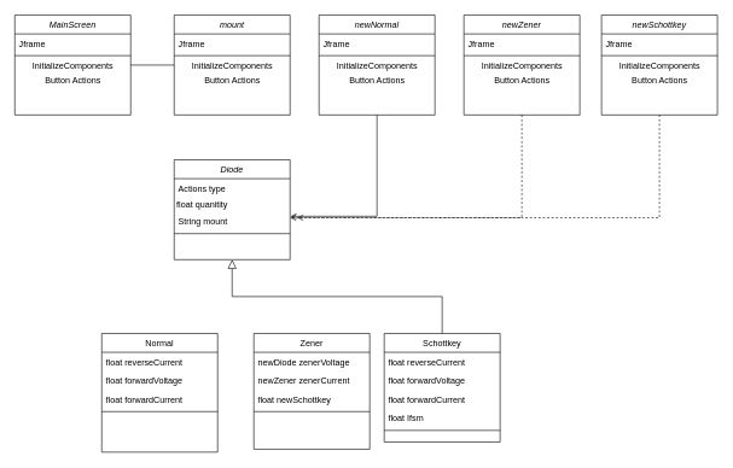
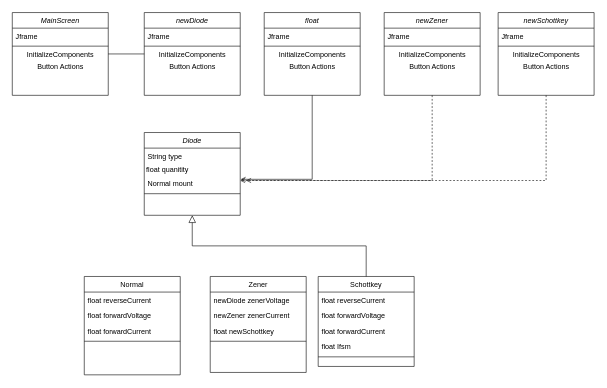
  <mxCell id="0" />
  <mxCell id="1" parent="0" />
  <mxCell id="2" value="Diode" style="swimlane;fontStyle=2;align=center;verticalAlign=top;childLayout=stackLayout;horizontal=1;startSize=26;horizontalStack=0;resizeParent=1;resizeLast=0;collapsible=1;marginBottom=0;rounded=0;shadow=0;strokeWidth=1;" parent="1" vertex="1"><mxGeometry x="240" y="220" width="160" height="138" as="geometry"><mxRectangle x="230" y="140" width="160" height="26" as="alternateBounds" /></mxGeometry></mxCell>
- <mxCell id="3" value="Actions type&#10;" style="text;align=left;verticalAlign=top;spacingLeft=4;spacingRight=4;overflow=hidden;rotatable=0;points=[[0,0.5],[1,0.5]];portConstraint=eastwest;" parent="2" vertex="1"><mxGeometry y="26" width="160" height="26" as="geometry" /></mxCell>
+ <mxCell id="3" value="String type&#10;" style="text;align=left;verticalAlign=top;spacingLeft=4;spacingRight=4;overflow=hidden;rotatable=0;points=[[0,0.5],[1,0.5]];portConstraint=eastwest;" parent="2" vertex="1"><mxGeometry y="26" width="160" height="26" as="geometry" /></mxCell>
  <mxCell id="4" value="float quanitity &amp;nbsp; &amp;nbsp;&amp;nbsp;&amp;nbsp;&amp;nbsp;&amp;nbsp;&amp;nbsp;&amp;nbsp;&amp;nbsp;&amp;nbsp;&amp;nbsp;&amp;nbsp;&amp;nbsp;&amp;nbsp;&amp;nbsp;&amp;nbsp;&amp;nbsp;&amp;nbsp;&amp;nbsp;&amp;nbsp;&amp;nbsp;&amp;nbsp;&amp;nbsp; " style="text;html=1;align=center;verticalAlign=middle;resizable=0;points=[];autosize=1;" vertex="1" parent="2"><mxGeometry y="52" width="160" height="20" as="geometry" /></mxCell>
- <mxCell id="5" value="String mount&#10;" style="text;align=left;verticalAlign=top;spacingLeft=4;spacingRight=4;overflow=hidden;rotatable=0;points=[[0,0.5],[1,0.5]];portConstraint=eastwest;" vertex="1" parent="2"><mxGeometry y="72" width="160" height="26" as="geometry" /></mxCell>
+ <mxCell id="5" value="Normal mount&#10;" style="text;align=left;verticalAlign=top;spacingLeft=4;spacingRight=4;overflow=hidden;rotatable=0;points=[[0,0.5],[1,0.5]];portConstraint=eastwest;" vertex="1" parent="2"><mxGeometry y="72" width="160" height="26" as="geometry" /></mxCell>
  <mxCell id="6" value="" style="line;html=1;strokeWidth=1;align=left;verticalAlign=middle;spacingTop=-1;spacingLeft=3;spacingRight=3;rotatable=0;labelPosition=right;points=[];portConstraint=eastwest;" parent="2" vertex="1"><mxGeometry y="98" width="160" height="8" as="geometry" /></mxCell>
  <mxCell id="7" value="Normal" style="swimlane;fontStyle=0;align=center;verticalAlign=top;childLayout=stackLayout;horizontal=1;startSize=26;horizontalStack=0;resizeParent=1;resizeLast=0;collapsible=1;marginBottom=0;rounded=0;shadow=0;strokeWidth=1;" parent="1" vertex="1"><mxGeometry x="140" y="460" width="160" height="164" as="geometry"><mxRectangle x="130" y="380" width="160" height="26" as="alternateBounds" /></mxGeometry></mxCell>
  <mxCell id="8" value="float reverseCurrent" style="text;align=left;verticalAlign=top;spacingLeft=4;spacingRight=4;overflow=hidden;rotatable=0;points=[[0,0.5],[1,0.5]];portConstraint=eastwest;" parent="7" vertex="1"><mxGeometry y="26" width="160" height="26" as="geometry" /></mxCell>
  <mxCell id="9" value="float forwardVoltage" style="text;align=left;verticalAlign=top;spacingLeft=4;spacingRight=4;overflow=hidden;rotatable=0;points=[[0,0.5],[1,0.5]];portConstraint=eastwest;rounded=0;shadow=0;html=0;" parent="7" vertex="1"><mxGeometry y="52" width="160" height="26" as="geometry" /></mxCell>
  <mxCell id="10" value="float forwardCurrent" style="text;align=left;verticalAlign=top;spacingLeft=4;spacingRight=4;overflow=hidden;rotatable=0;points=[[0,0.5],[1,0.5]];portConstraint=eastwest;fontStyle=0" parent="7" vertex="1"><mxGeometry y="78" width="160" height="26" as="geometry" /></mxCell>
  <mxCell id="11" value="" style="line;html=1;strokeWidth=1;align=left;verticalAlign=middle;spacingTop=-1;spacingLeft=3;spacingRight=3;rotatable=0;labelPosition=right;points=[];portConstraint=eastwest;" parent="7" vertex="1"><mxGeometry y="104" width="160" height="8" as="geometry" /></mxCell>
  <mxCell id="12" value="Zener" style="swimlane;fontStyle=0;align=center;verticalAlign=top;childLayout=stackLayout;horizontal=1;startSize=26;horizontalStack=0;resizeParent=1;resizeLast=0;collapsible=1;marginBottom=0;rounded=0;shadow=0;strokeWidth=1;" parent="1" vertex="1"><mxGeometry x="350" y="460" width="160" height="160" as="geometry"><mxRectangle x="340" y="380" width="170" height="26" as="alternateBounds" /></mxGeometry></mxCell>
  <mxCell id="13" value="newDiode zenerVoltage" style="text;align=left;verticalAlign=top;spacingLeft=4;spacingRight=4;overflow=hidden;rotatable=0;points=[[0,0.5],[1,0.5]];portConstraint=eastwest;" parent="12" vertex="1"><mxGeometry y="26" width="160" height="26" as="geometry" /></mxCell>
  <mxCell id="14" value="newZener zenerCurrent" style="text;align=left;verticalAlign=top;spacingLeft=4;spacingRight=4;overflow=hidden;rotatable=0;points=[[0,0.5],[1,0.5]];portConstraint=eastwest;" vertex="1" parent="12"><mxGeometry y="52" width="160" height="26" as="geometry" /></mxCell>
  <mxCell id="15" value="float newSchottkey" style="text;align=left;verticalAlign=top;spacingLeft=4;spacingRight=4;overflow=hidden;rotatable=0;points=[[0,0.5],[1,0.5]];portConstraint=eastwest;" vertex="1" parent="12"><mxGeometry y="78" width="160" height="26" as="geometry" /></mxCell>
  <mxCell id="16" value="" style="line;html=1;strokeWidth=1;align=left;verticalAlign=middle;spacingTop=-1;spacingLeft=3;spacingRight=3;rotatable=0;labelPosition=right;points=[];portConstraint=eastwest;" parent="12" vertex="1"><mxGeometry y="104" width="160" height="8" as="geometry" /></mxCell>
- <mxCell id="17" value="mount" style="swimlane;fontStyle=2;align=center;verticalAlign=top;childLayout=stackLayout;horizontal=1;startSize=26;horizontalStack=0;resizeParent=1;resizeLast=0;collapsible=1;marginBottom=0;rounded=0;shadow=0;strokeWidth=1;" vertex="1" parent="1"><mxGeometry x="240" y="20" width="160" height="138" as="geometry"><mxRectangle x="230" y="140" width="160" height="26" as="alternateBounds" /></mxGeometry></mxCell>
+ <mxCell id="17" value="newDiode" style="swimlane;fontStyle=2;align=center;verticalAlign=top;childLayout=stackLayout;horizontal=1;startSize=26;horizontalStack=0;resizeParent=1;resizeLast=0;collapsible=1;marginBottom=0;rounded=0;shadow=0;strokeWidth=1;" vertex="1" parent="1"><mxGeometry x="240" y="20" width="160" height="138" as="geometry"><mxRectangle x="230" y="140" width="160" height="26" as="alternateBounds" /></mxGeometry></mxCell>
  <mxCell id="18" value="Jframe" style="text;align=left;verticalAlign=top;spacingLeft=4;spacingRight=4;overflow=hidden;rotatable=0;points=[[0,0.5],[1,0.5]];portConstraint=eastwest;" vertex="1" parent="17"><mxGeometry y="26" width="160" height="26" as="geometry" /></mxCell>
  <mxCell id="19" value="" style="line;html=1;strokeWidth=1;align=left;verticalAlign=middle;spacingTop=-1;spacingLeft=3;spacingRight=3;rotatable=0;labelPosition=right;points=[];portConstraint=eastwest;" vertex="1" parent="17"><mxGeometry y="52" width="160" height="8" as="geometry" /></mxCell>
  <mxCell id="20" value="InitializeComponents" style="text;html=1;align=center;verticalAlign=middle;resizable=0;points=[];autosize=1;" vertex="1" parent="17"><mxGeometry y="60" width="160" height="20" as="geometry" /></mxCell>
  <mxCell id="21" value="Button Actions" style="text;html=1;align=center;verticalAlign=middle;resizable=0;points=[];autosize=1;" vertex="1" parent="17"><mxGeometry y="80" width="160" height="20" as="geometry" /></mxCell>
  <mxCell id="22" value="Schottkey" style="swimlane;fontStyle=0;align=center;verticalAlign=top;childLayout=stackLayout;horizontal=1;startSize=26;horizontalStack=0;resizeParent=1;resizeLast=0;collapsible=1;marginBottom=0;rounded=0;shadow=0;strokeWidth=1;" vertex="1" parent="1"><mxGeometry x="530" y="460" width="160" height="150" as="geometry"><mxRectangle x="340" y="380" width="170" height="26" as="alternateBounds" /></mxGeometry></mxCell>
  <mxCell id="23" value="float reverseCurrent" style="text;align=left;verticalAlign=top;spacingLeft=4;spacingRight=4;overflow=hidden;rotatable=0;points=[[0,0.5],[1,0.5]];portConstraint=eastwest;" vertex="1" parent="22"><mxGeometry y="26" width="160" height="26" as="geometry" /></mxCell>
  <mxCell id="24" value="float forwardVoltage" style="text;align=left;verticalAlign=top;spacingLeft=4;spacingRight=4;overflow=hidden;rotatable=0;points=[[0,0.5],[1,0.5]];portConstraint=eastwest;rounded=0;shadow=0;html=0;" vertex="1" parent="22"><mxGeometry y="52" width="160" height="26" as="geometry" /></mxCell>
  <mxCell id="25" value="float forwardCurrent" style="text;align=left;verticalAlign=top;spacingLeft=4;spacingRight=4;overflow=hidden;rotatable=0;points=[[0,0.5],[1,0.5]];portConstraint=eastwest;fontStyle=0" vertex="1" parent="22"><mxGeometry y="78" width="160" height="26" as="geometry" /></mxCell>
  <mxCell id="26" value="float Ifsm " style="text;align=left;verticalAlign=top;spacingLeft=4;spacingRight=4;overflow=hidden;rotatable=0;points=[[0,0.5],[1,0.5]];portConstraint=eastwest;" vertex="1" parent="22"><mxGeometry y="104" width="160" height="26" as="geometry" /></mxCell>
  <mxCell id="27" value="" style="line;html=1;strokeWidth=1;align=left;verticalAlign=middle;spacingTop=-1;spacingLeft=3;spacingRight=3;rotatable=0;labelPosition=right;points=[];portConstraint=eastwest;" vertex="1" parent="22"><mxGeometry y="130" width="160" height="8" as="geometry" /></mxCell>
  <mxCell id="28" value="" style="endArrow=block;endSize=10;endFill=0;shadow=0;strokeWidth=1;rounded=0;edgeStyle=elbowEdgeStyle;elbow=vertical;" edge="1" parent="1"><mxGeometry width="160" relative="1" as="geometry"><mxPoint x="610" y="460" as="sourcePoint" /><mxPoint x="320" y="358" as="targetPoint" /><Array as="points"><mxPoint x="500" y="409" /></Array></mxGeometry></mxCell>
  <mxCell id="29" style="edgeStyle=orthogonalEdgeStyle;rounded=0;orthogonalLoop=1;jettySize=auto;html=1;entryX=0;entryY=0.45;entryDx=0;entryDy=0;entryPerimeter=0;endArrow=none;endFill=0;" edge="1" parent="1" source="30" target="20"><mxGeometry relative="1" as="geometry" /></mxCell>
  <mxCell id="30" value="MainScreen" style="swimlane;fontStyle=2;align=center;verticalAlign=top;childLayout=stackLayout;horizontal=1;startSize=26;horizontalStack=0;resizeParent=1;resizeLast=0;collapsible=1;marginBottom=0;rounded=0;shadow=0;strokeWidth=1;" vertex="1" parent="1"><mxGeometry y="20" width="160" height="138" as="geometry" x="20"><mxRectangle x="230" y="140" width="160" height="26" as="alternateBounds" /></mxGeometry></mxCell>
  <mxCell id="31" value="Jframe" style="text;align=left;verticalAlign=top;spacingLeft=4;spacingRight=4;overflow=hidden;rotatable=0;points=[[0,0.5],[1,0.5]];portConstraint=eastwest;" vertex="1" parent="30"><mxGeometry y="26" width="160" height="26" as="geometry" /></mxCell>
  <mxCell id="32" value="" style="line;html=1;strokeWidth=1;align=left;verticalAlign=middle;spacingTop=-1;spacingLeft=3;spacingRight=3;rotatable=0;labelPosition=right;points=[];portConstraint=eastwest;" vertex="1" parent="30"><mxGeometry y="52" width="160" height="8" as="geometry" /></mxCell>
  <mxCell id="33" value="InitializeComponents" style="text;html=1;align=center;verticalAlign=middle;resizable=0;points=[];autosize=1;" vertex="1" parent="30"><mxGeometry y="60" width="160" height="20" as="geometry" /></mxCell>
  <mxCell id="34" value="Button Actions" style="text;html=1;align=center;verticalAlign=middle;resizable=0;points=[];autosize=1;" vertex="1" parent="30"><mxGeometry y="80" width="160" height="20" as="geometry" /></mxCell>
  <mxCell id="35" style="edgeStyle=orthogonalEdgeStyle;rounded=0;orthogonalLoop=1;jettySize=auto;html=1;entryX=1.006;entryY=0.231;entryDx=0;entryDy=0;entryPerimeter=0;endArrow=open;endFill=0;dashed=0;" edge="1" parent="1" source="36" target="5"><mxGeometry relative="1" as="geometry" /></mxCell>
- <mxCell id="36" value="newNormal" style="swimlane;fontStyle=2;align=center;verticalAlign=top;childLayout=stackLayout;horizontal=1;startSize=26;horizontalStack=0;resizeParent=1;resizeLast=0;collapsible=1;marginBottom=0;rounded=0;shadow=0;strokeWidth=1;" vertex="1" parent="1"><mxGeometry x="440" y="20" width="160" height="138" as="geometry"><mxRectangle x="230" y="140" width="160" height="26" as="alternateBounds" /></mxGeometry></mxCell>
+ <mxCell id="36" value="float" style="swimlane;fontStyle=2;align=center;verticalAlign=top;childLayout=stackLayout;horizontal=1;startSize=26;horizontalStack=0;resizeParent=1;resizeLast=0;collapsible=1;marginBottom=0;rounded=0;shadow=0;strokeWidth=1;" vertex="1" parent="1"><mxGeometry x="440" y="20" width="160" height="138" as="geometry"><mxRectangle x="230" y="140" width="160" height="26" as="alternateBounds" /></mxGeometry></mxCell>
  <mxCell id="37" value="Jframe" style="text;align=left;verticalAlign=top;spacingLeft=4;spacingRight=4;overflow=hidden;rotatable=0;points=[[0,0.5],[1,0.5]];portConstraint=eastwest;" vertex="1" parent="36"><mxGeometry y="26" width="160" height="26" as="geometry" /></mxCell>
  <mxCell id="38" value="" style="line;html=1;strokeWidth=1;align=left;verticalAlign=middle;spacingTop=-1;spacingLeft=3;spacingRight=3;rotatable=0;labelPosition=right;points=[];portConstraint=eastwest;" vertex="1" parent="36"><mxGeometry y="52" width="160" height="8" as="geometry" /></mxCell>
  <mxCell id="39" value="InitializeComponents" style="text;html=1;align=center;verticalAlign=middle;resizable=0;points=[];autosize=1;" vertex="1" parent="36"><mxGeometry y="60" width="160" height="20" as="geometry" /></mxCell>
  <mxCell id="40" value="Button Actions" style="text;html=1;align=center;verticalAlign=middle;resizable=0;points=[];autosize=1;" vertex="1" parent="36"><mxGeometry y="80" width="160" height="20" as="geometry" /></mxCell>
  <mxCell id="41" style="edgeStyle=orthogonalEdgeStyle;rounded=0;orthogonalLoop=1;jettySize=auto;html=1;dashed=1;endArrow=open;endFill=0;" edge="1" parent="1" source="42"><mxGeometry relative="1" as="geometry"><mxPoint x="400" y="300" as="targetPoint" /><Array as="points"><mxPoint x="720" y="300" /></Array></mxGeometry></mxCell>
  <mxCell id="42" value="newZener" style="swimlane;fontStyle=2;align=center;verticalAlign=top;childLayout=stackLayout;horizontal=1;startSize=26;horizontalStack=0;resizeParent=1;resizeLast=0;collapsible=1;marginBottom=0;rounded=0;shadow=0;strokeWidth=1;" vertex="1" parent="1"><mxGeometry x="640" y="20" width="160" height="138" as="geometry"><mxRectangle x="230" y="140" width="160" height="26" as="alternateBounds" /></mxGeometry></mxCell>
  <mxCell id="43" value="Jframe" style="text;align=left;verticalAlign=top;spacingLeft=4;spacingRight=4;overflow=hidden;rotatable=0;points=[[0,0.5],[1,0.5]];portConstraint=eastwest;" vertex="1" parent="42"><mxGeometry y="26" width="160" height="26" as="geometry" /></mxCell>
  <mxCell id="44" value="" style="line;html=1;strokeWidth=1;align=left;verticalAlign=middle;spacingTop=-1;spacingLeft=3;spacingRight=3;rotatable=0;labelPosition=right;points=[];portConstraint=eastwest;" vertex="1" parent="42"><mxGeometry y="52" width="160" height="8" as="geometry" /></mxCell>
  <mxCell id="45" value="InitializeComponents" style="text;html=1;align=center;verticalAlign=middle;resizable=0;points=[];autosize=1;" vertex="1" parent="42"><mxGeometry y="60" width="160" height="20" as="geometry" /></mxCell>
  <mxCell id="46" value="Button Actions" style="text;html=1;align=center;verticalAlign=middle;resizable=0;points=[];autosize=1;" vertex="1" parent="42"><mxGeometry y="80" width="160" height="20" as="geometry" /></mxCell>
  <mxCell id="47" style="edgeStyle=orthogonalEdgeStyle;rounded=0;orthogonalLoop=1;jettySize=auto;html=1;exitX=0.5;exitY=1;exitDx=0;exitDy=0;dashed=1;endArrow=open;endFill=0;" edge="1" parent="1" source="48"><mxGeometry relative="1" as="geometry"><mxPoint x="410" y="300" as="targetPoint" /><Array as="points"><mxPoint x="910" y="300" /></Array></mxGeometry></mxCell>
  <mxCell id="48" value="newSchottkey" style="swimlane;fontStyle=2;align=center;verticalAlign=top;childLayout=stackLayout;horizontal=1;startSize=26;horizontalStack=0;resizeParent=1;resizeLast=0;collapsible=1;marginBottom=0;rounded=0;shadow=0;strokeWidth=1;" vertex="1" parent="1"><mxGeometry x="830" y="20" width="160" height="138" as="geometry"><mxRectangle x="230" y="140" width="160" height="26" as="alternateBounds" /></mxGeometry></mxCell>
  <mxCell id="49" value="Jframe" style="text;align=left;verticalAlign=top;spacingLeft=4;spacingRight=4;overflow=hidden;rotatable=0;points=[[0,0.5],[1,0.5]];portConstraint=eastwest;" vertex="1" parent="48"><mxGeometry y="26" width="160" height="26" as="geometry" /></mxCell>
  <mxCell id="50" value="" style="line;html=1;strokeWidth=1;align=left;verticalAlign=middle;spacingTop=-1;spacingLeft=3;spacingRight=3;rotatable=0;labelPosition=right;points=[];portConstraint=eastwest;" vertex="1" parent="48"><mxGeometry y="52" width="160" height="8" as="geometry" /></mxCell>
  <mxCell id="51" value="InitializeComponents" style="text;html=1;align=center;verticalAlign=middle;resizable=0;points=[];autosize=1;" vertex="1" parent="48"><mxGeometry y="60" width="160" height="20" as="geometry" /></mxCell>
  <mxCell id="52" value="Button Actions" style="text;html=1;align=center;verticalAlign=middle;resizable=0;points=[];autosize=1;" vertex="1" parent="48"><mxGeometry y="80" width="160" height="20" as="geometry" /></mxCell>
